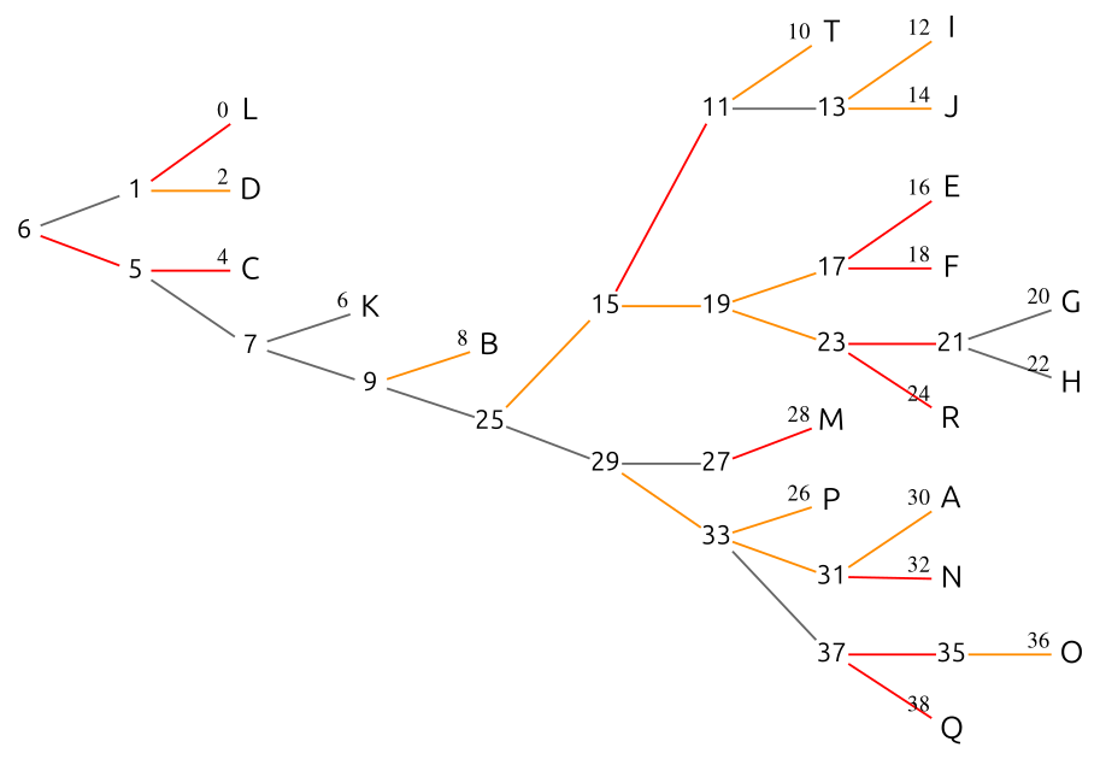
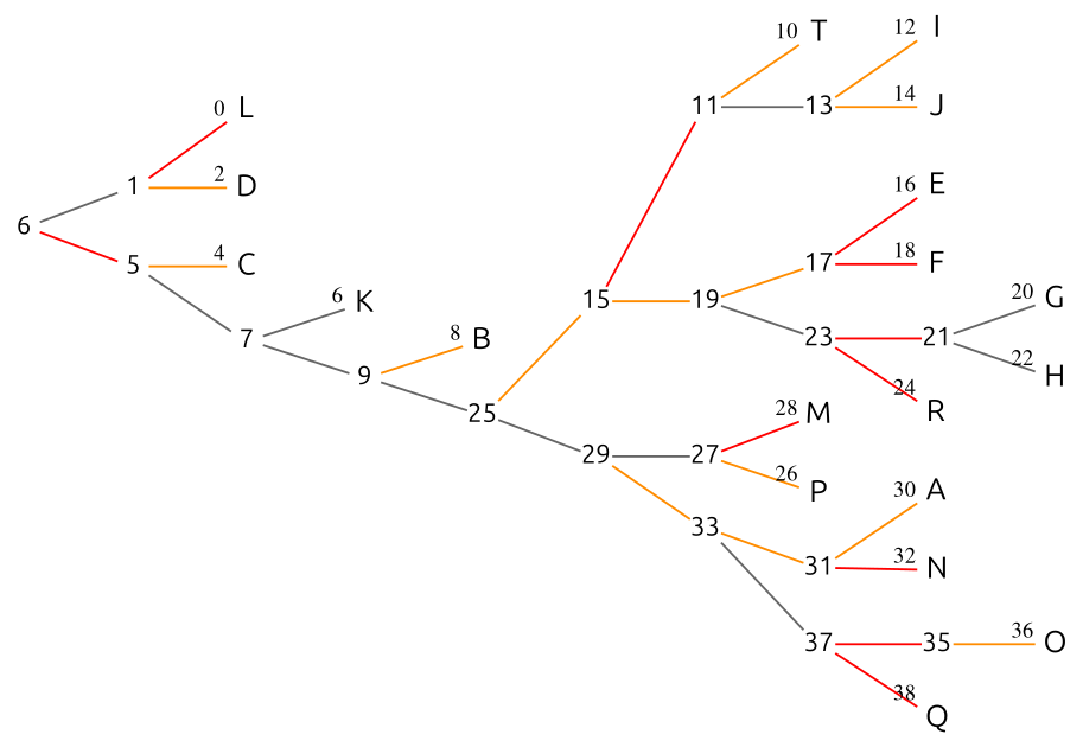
  digraph {
    fontname=Ubuntu
    rankdir=LR
    node [fixedsize=true fontname=Ubuntu fontsize=12 shape=plaintext]
    edge [arrowhead=none color=darkorange fontname=Ubuntu headclip=true labelfontname=Times labelfontsize=10]
    n1 [height=.18 label=6 width=.2]
    n2 [height=.18 label=1 width=.2]
    n3 [height=.18 label=5 width=.2]
    n4 [fontsize=14 height=.25 label=L width=.25]
    n5 [fontsize=14 height=.25 label=D width=.25]
    n6 [fontsize=14 height=.25 label=C width=.25]
    n7 [height=.18 label=7 width=.2]
    n8 [fontsize=14 height=.25 label=K width=.25]
    n9 [height=.18 label=9 width=.2]
    n10 [fontsize=14 height=.25 label=B width=.25]
    n11 [height=.18 label=25 width=.2]
    n12 [height=.18 label=15 width=.2]
    n13 [height=.18 label=29 width=.2]
    n14 [height=.18 label=11 width=.2]
    n15 [height=.18 label=19 width=.2]
    n16 [height=.18 label=27 width=.2]
    n17 [height=.18 label=33 width=.2]
    n18 [fontsize=14 height=.25 label=T width=.25]
    n19 [height=.18 label=13 width=.2]
    n20 [height=.18 label=17 width=.2]
    n21 [height=.18 label=23 width=.2]
    n22 [fontsize=14 height=.25 label=I width=.25]
    n23 [fontsize=14 height=.25 label=J width=.25]
    n24 [fontsize=14 height=.25 label=E width=.25]
    n25 [fontsize=14 height=.25 label=F width=.25]
    n26 [height=.18 label=21 width=.2]
    n27 [fontsize=14 height=.25 label=R width=.25]
    n28 [fontsize=14 height=.25 label=G width=.25]
    n29 [fontsize=14 height=.25 label=H width=.25]
    n30 [fontsize=14 height=.25 label=P width=.25]
    n31 [fontsize=14 height=.25 label=M width=.25]
    n32 [height=.18 label=31 width=.2]
    n33 [height=.18 label=37 width=.2]
    n34 [fontsize=14 height=.25 label=A width=.25]
    n35 [fontsize=14 height=.25 label=N width=.25]
    n36 [height=.18 label=35 width=.2]
    n37 [fontsize=14 height=.25 label=Q width=.25]
    n38 [fontsize=14 height=.25 label=O width=.25]
    n1 -> n2 [color=gray40 headclip="" labelfontname="" labelfontsize=""]
    n1 -> n3 [color=red headclip="" labelfontname="" labelfontsize=""]
    n2 -> n4 [color=red headlabel=0]
    n2 -> n5 [headlabel=2]
-   n3 -> n6 [color=red headlabel=4]
+   n3 -> n6 [headlabel=4]
    n3 -> n7 [color=gray40 headclip="" labelfontname="" labelfontsize=""]
    n7 -> n8 [color=gray40 headlabel=6]
    n7 -> n9 [color=gray40 headclip="" labelfontname="" labelfontsize=""]
    n9 -> n10 [headlabel=8]
    n9 -> n11 [color=gray40 headclip="" labelfontname="" labelfontsize=""]
    n11 -> n12 [headclip="" labelfontname="" labelfontsize=""]
    n11 -> n13 [color=gray40 headclip="" labelfontname="" labelfontsize=""]
    n12 -> n14 [color=red headclip="" labelfontname="" labelfontsize=""]
    n12 -> n15 [headclip="" labelfontname="" labelfontsize=""]
    n13 -> n16 [color=gray40 headclip="" labelfontname="" labelfontsize=""]
    n13 -> n17 [headclip="" labelfontname="" labelfontsize=""]
    n14 -> n18 [headlabel=10]
    n14 -> n19 [color=gray40 headclip="" labelfontname="" labelfontsize=""]
    n15 -> n20 [headclip="" labelfontname="" labelfontsize=""]
-   n15 -> n21 [headclip="" labelfontname="" labelfontsize=""]
-   n17 -> n30 [headlabel=26]
+   n15 -> n21 [color=gray40 headclip="" labelfontname="" labelfontsize=""]
+   n16 -> n30 [headlabel=26]
    n16 -> n31 [color=red headlabel=28]
    n17 -> n32 [headclip="" labelfontname="" labelfontsize=""]
    n17 -> n33 [color=gray40 headclip="" labelfontname="" labelfontsize=""]
    n19 -> n22 [headlabel=12]
    n19 -> n23 [headlabel=14]
    n20 -> n24 [color=red headlabel=16]
    n20 -> n25 [color=red headlabel=18]
    n21 -> n26 [color=red headclip="" labelfontname="" labelfontsize=""]
    n21 -> n27 [color=red headlabel=24]
    n26 -> n28 [color=gray40 headlabel=20]
    n26 -> n29 [color=gray40 headlabel=22]
    n32 -> n34 [headlabel=30]
    n32 -> n35 [color=red headlabel=32]
    n33 -> n36 [color=red headclip="" labelfontname="" labelfontsize=""]
    n33 -> n37 [color=red headlabel=38]
    n36 -> n38 [headlabel=36]
  }
